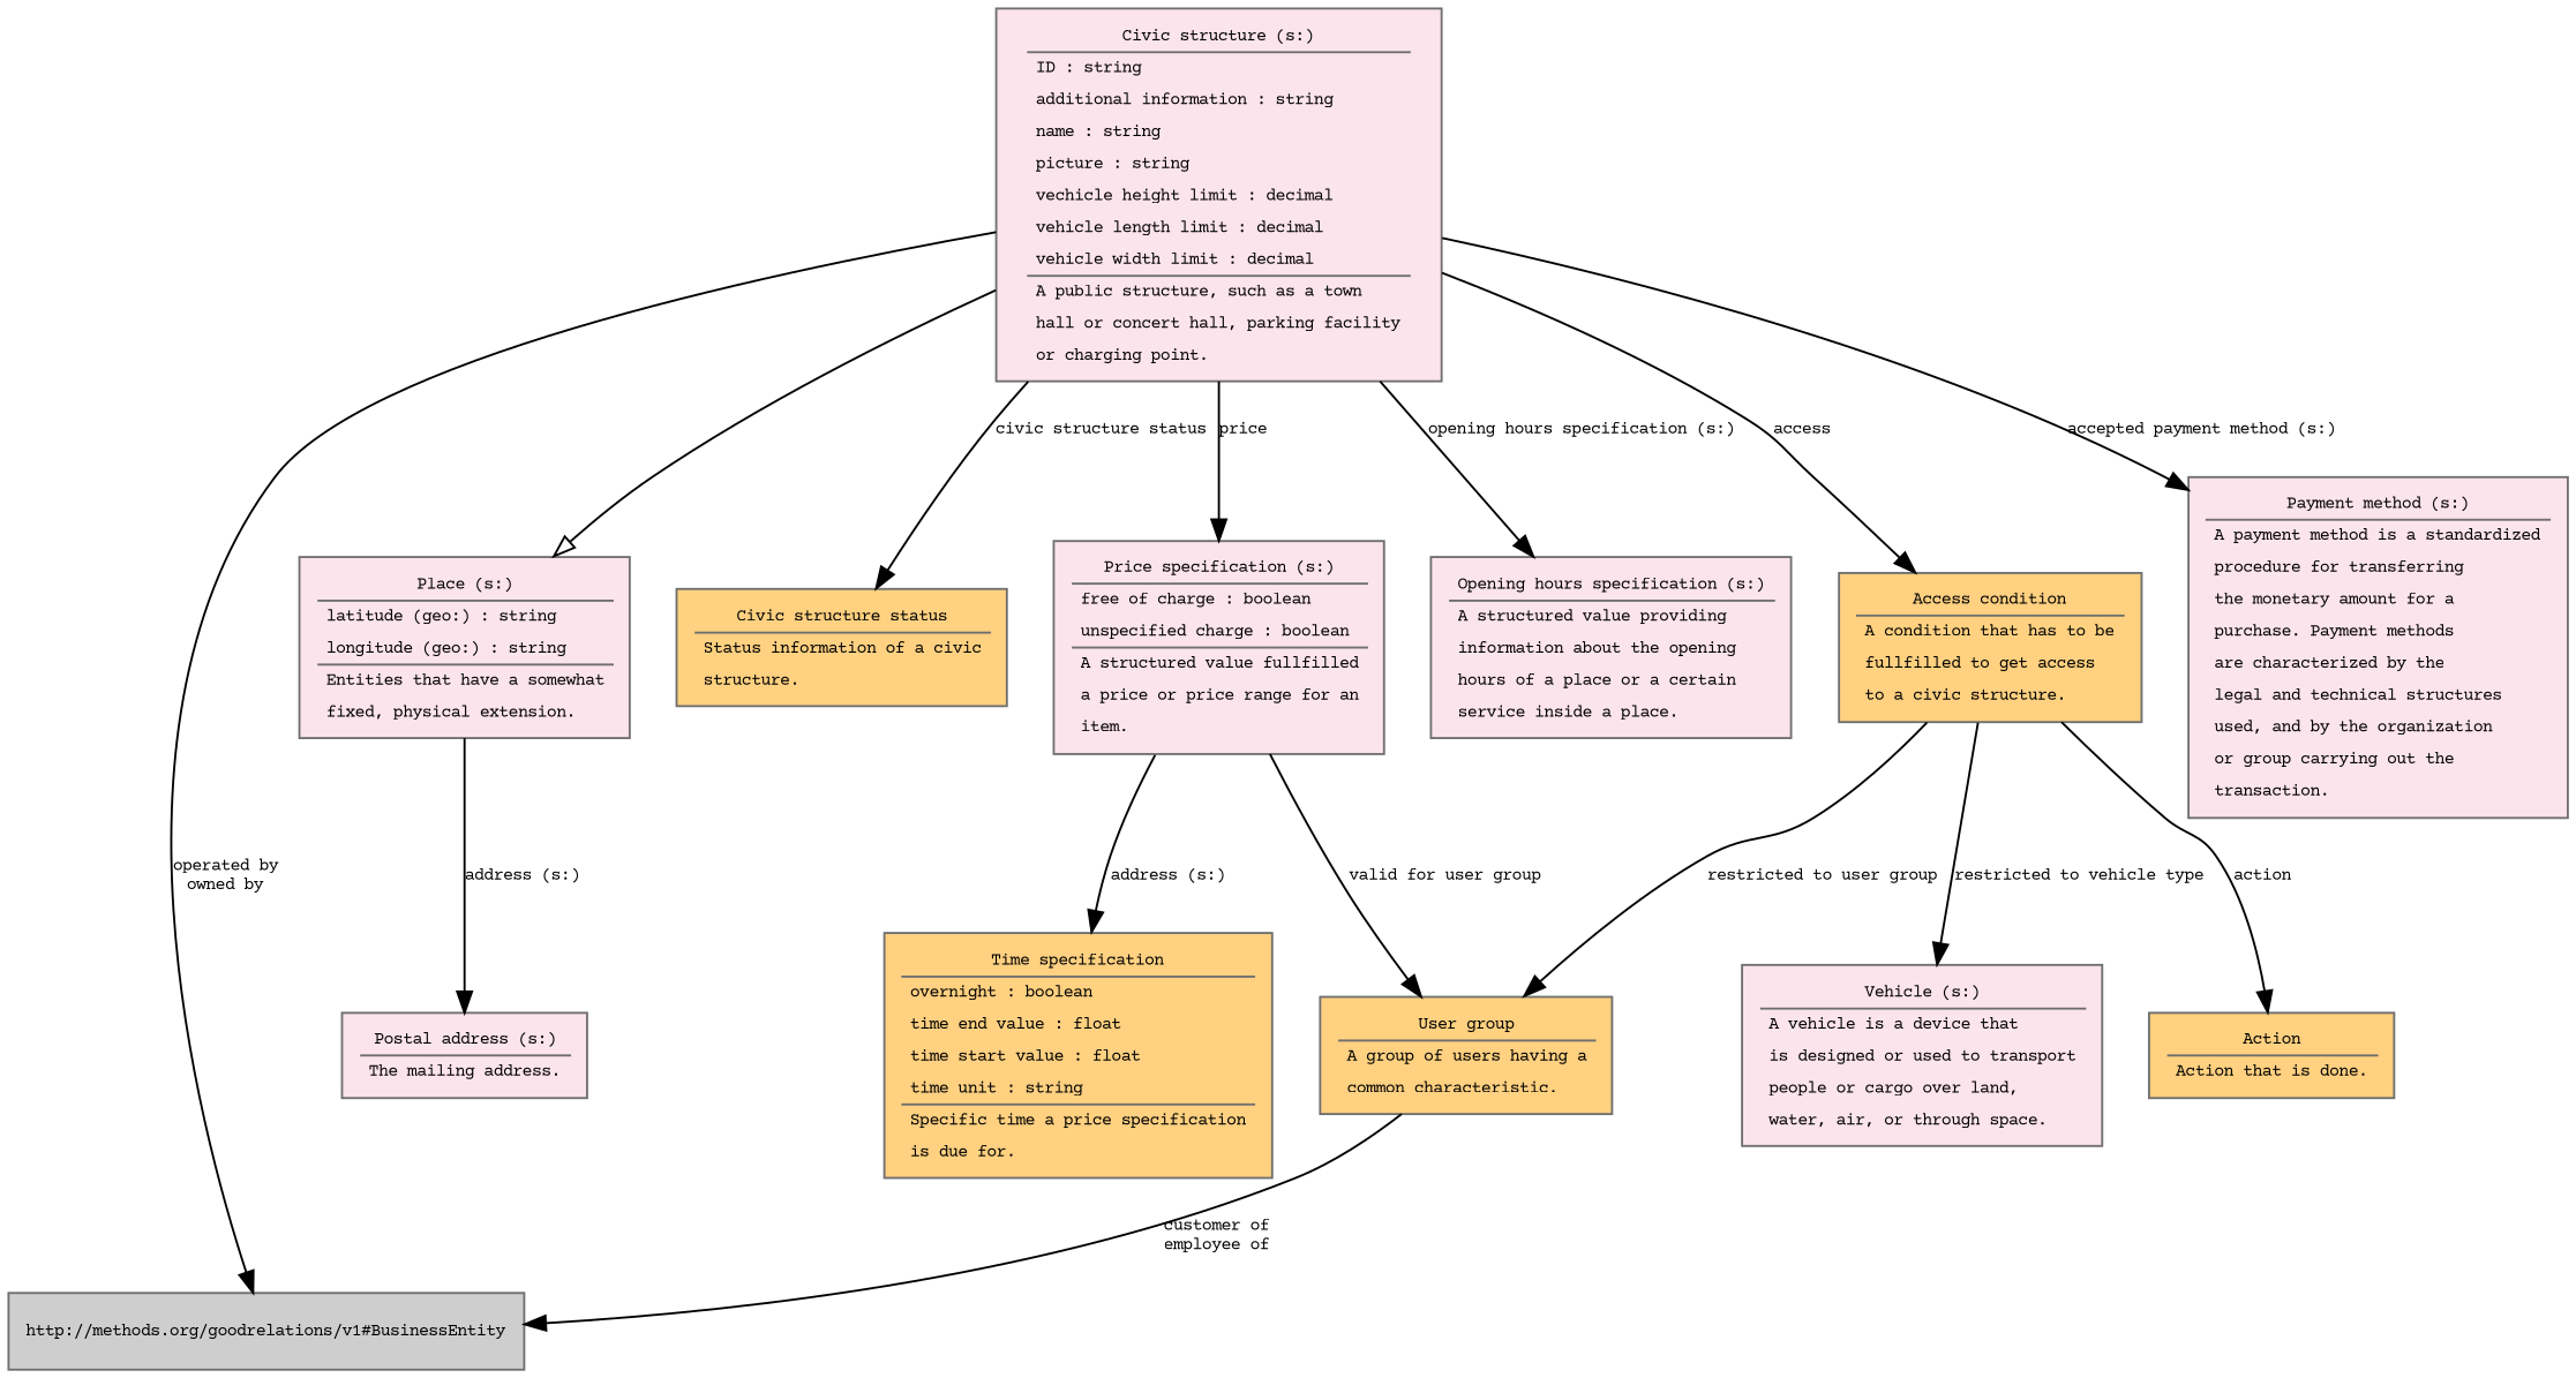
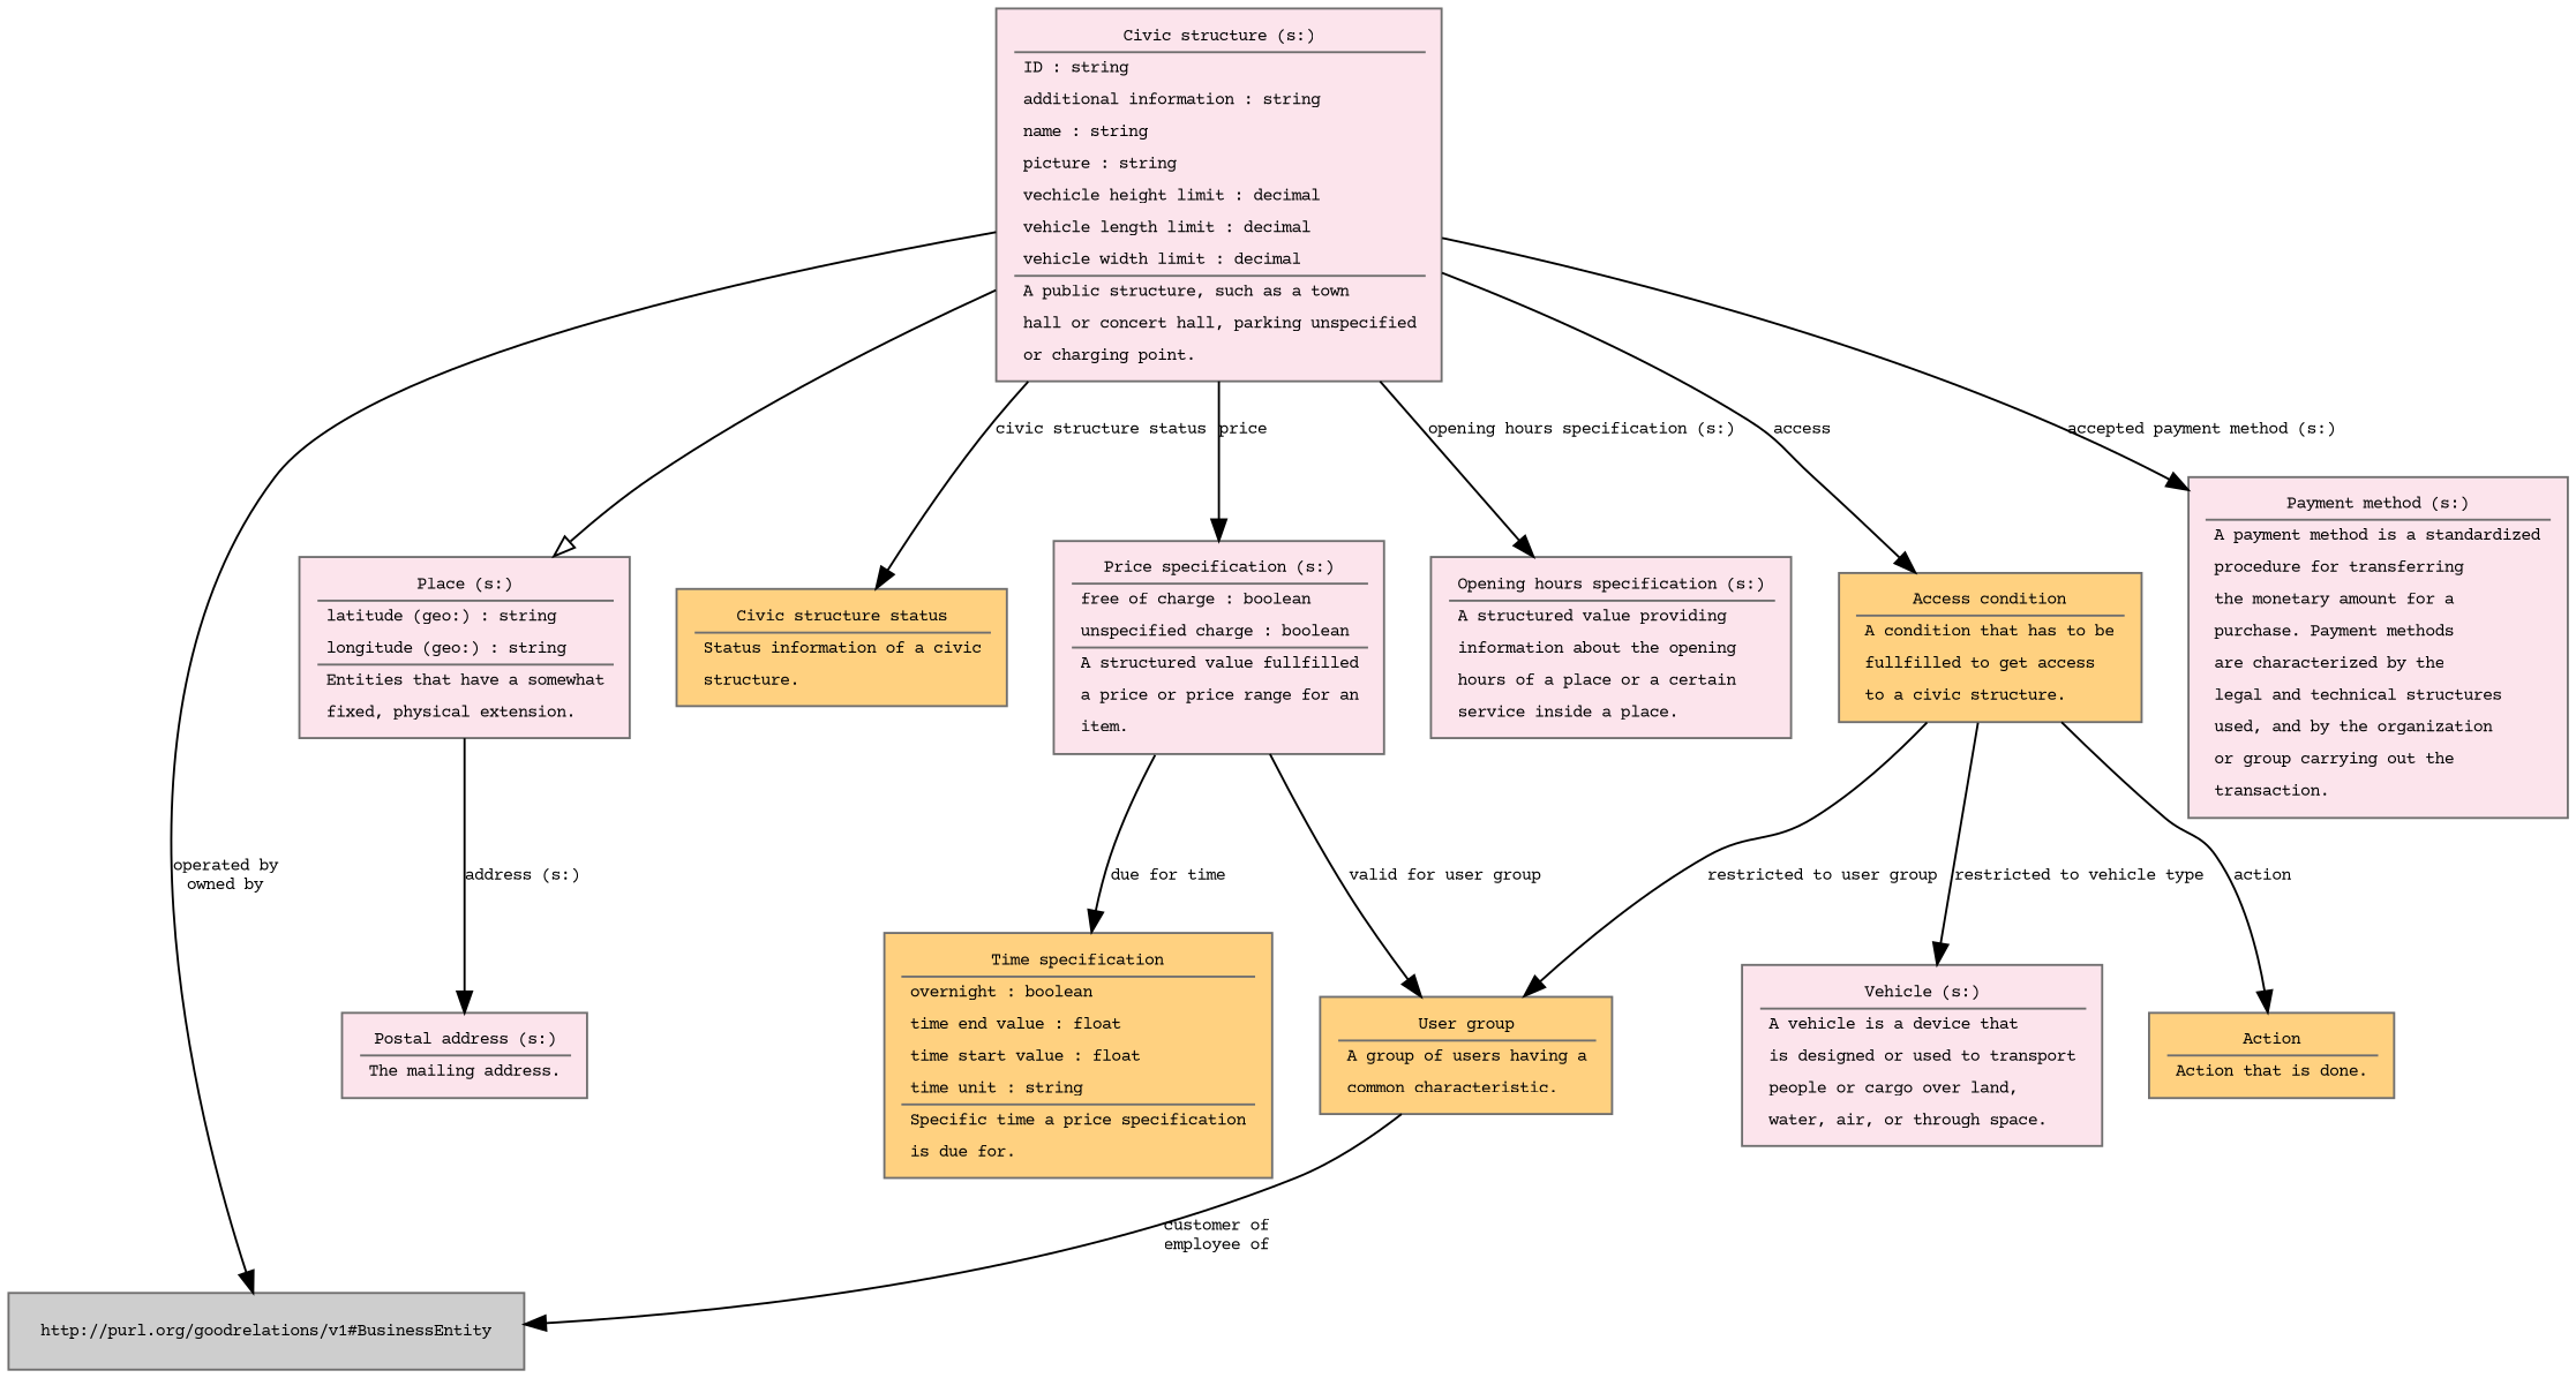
  digraph {
    fontname="Courier Prime"
    fontsize=8
    forcelabels=true
    nodesep=0.3
    rankdir=TB
    node [color="#706f6f" fillcolor="#FCE4EC" fontcolor="#000000" fontname="Courier Prime" fontsize=8 shape=rect style=filled]
    edge [fontname="Courier Prime" fontsize=8]
    n1 [label=<<TABLE border="0"><TR><TD ALIGN="CENTER" HREF="http://schema.org/PriceSpecification">Price specification (s:)</TD></TR><HR/><TR><TD ALIGN="LEFT" HREF="http://schema.mobivoc.org/freeOfCharge">free of charge : boolean</TD></TR><TR><TD ALIGN="LEFT" HREF="http://schema.mobivoc.org/unspecifiedCharge">unspecified charge : boolean</TD></TR><HR/><TR><TD ALIGN="LEFT">A structured value fullfilled</TD></TR><TR><TD ALIGN="LEFT">a price or price range for an</TD></TR><TR><TD ALIGN="LEFT">item.</TD></TR></TABLE>>]
    n2 [fillcolor="#FFD180" label=<<TABLE border="0"><TR><TD ALIGN="CENTER" HREF="http://schema.mobivoc.org/UserGroup">User group</TD></TR><HR/><TR><TD ALIGN="LEFT">A group of users having a</TD></TR><TR><TD ALIGN="LEFT">common characteristic.</TD></TR></TABLE>>]
    n3 [fillcolor="#FFD180" label=<<TABLE border="0"><TR><TD ALIGN="CENTER" HREF="http://schema.mobivoc.org/TimeSpecification">Time specification</TD></TR><HR/><TR><TD ALIGN="LEFT" HREF="http://schema.mobivoc.org/overnight">overnight : boolean</TD></TR><TR><TD ALIGN="LEFT" HREF="http://schema.mobivoc.org/timeEndValue">time end value : float</TD></TR><TR><TD ALIGN="LEFT" HREF="http://schema.mobivoc.org/timeStartValue">time start value : float</TD></TR><TR><TD ALIGN="LEFT" HREF="http://schema.mobivoc.org/timeUnit">time unit : string</TD></TR><HR/><TR><TD ALIGN="LEFT">Specific time a price specification</TD></TR><TR><TD ALIGN="LEFT">is due for.</TD></TR></TABLE>>]
    n4 [label=<<TABLE border="0"><TR><TD ALIGN="CENTER" HREF="http://schema.org/Vehicle">Vehicle (s:)</TD></TR><HR/><TR><TD ALIGN="LEFT">A vehicle is a device that</TD></TR><TR><TD ALIGN="LEFT">is designed or used to transport</TD></TR><TR><TD ALIGN="LEFT">people or cargo over land,</TD></TR><TR><TD ALIGN="LEFT">water, air, or through space.</TD></TR></TABLE>>]
-   "http://purl.org/goodrelations/v1#BusinessEntity" [fillcolor="#CECECE" fontcolor=black label="http://methods.org/goodrelations/v1#BusinessEntity"]
+   "http://purl.org/goodrelations/v1#BusinessEntity" [fillcolor="#CECECE" fontcolor=black]
    n6 [fillcolor="#FFD180" label=<<TABLE border="0"><TR><TD ALIGN="CENTER" HREF="http://schema.mobivoc.org/CivicStructureStatus">Civic structure status</TD></TR><HR/><TR><TD ALIGN="LEFT">Status information of a civic</TD></TR><TR><TD ALIGN="LEFT">structure.</TD></TR></TABLE>>]
    n7 [label=<<TABLE border="0"><TR><TD ALIGN="CENTER" HREF="http://schema.org/Place">Place (s:)</TD></TR><HR/><TR><TD ALIGN="LEFT" HREF="http://www.w3.org/2003/01/geo/wgs84_pos#lat">latitude (geo:) : string</TD></TR><TR><TD ALIGN="LEFT" HREF="http://www.w3.org/2003/01/geo/wgs84_pos#long">longitude (geo:) : string</TD></TR><HR/><TR><TD ALIGN="LEFT">Entities that have a somewhat</TD></TR><TR><TD ALIGN="LEFT">fixed, physical extension.</TD></TR></TABLE>>]
    n8 [label=<<TABLE border="0"><TR><TD ALIGN="CENTER" HREF="http://schema.org/PostalAddress">Postal address (s:)</TD></TR><HR/><TR><TD ALIGN="LEFT">The mailing address.</TD></TR></TABLE>>]
    n9 [fillcolor="#FFD180" label=<<TABLE border="0"><TR><TD ALIGN="CENTER" HREF="http://schema.mobivoc.org/Action">Action</TD></TR><HR/><TR><TD ALIGN="LEFT">Action that is done.</TD></TR></TABLE>>]
    n10 [label=<<TABLE border="0"><TR><TD ALIGN="CENTER" HREF="http://schema.org/OpeningHoursSpecification">Opening hours specification (s:)</TD></TR><HR/><TR><TD ALIGN="LEFT">A structured value providing</TD></TR><TR><TD ALIGN="LEFT">information about the opening</TD></TR><TR><TD ALIGN="LEFT">hours of a place or a certain</TD></TR><TR><TD ALIGN="LEFT">service inside a place.</TD></TR></TABLE>>]
    n11 [fillcolor="#FFD180" label=<<TABLE border="0"><TR><TD ALIGN="CENTER" HREF="http://schema.mobivoc.org/AccessCondition">Access condition</TD></TR><HR/><TR><TD ALIGN="LEFT">A condition that has to be</TD></TR><TR><TD ALIGN="LEFT">fullfilled to get access</TD></TR><TR><TD ALIGN="LEFT">to a civic structure.</TD></TR></TABLE>>]
-   n12 [label=<<TABLE border="0"><TR><TD ALIGN="CENTER" HREF="http://schema.org/CivicStructure">Civic structure (s:)</TD></TR><HR/><TR><TD ALIGN="LEFT" HREF="http://schema.mobivoc.org/id">ID : string</TD></TR><TR><TD ALIGN="LEFT" HREF="http://schema.mobivoc.org/additionalInformation">additional information : string</TD></TR><TR><TD ALIGN="LEFT" HREF="http://schema.mobivoc.org/name">name : string</TD></TR><TR><TD ALIGN="LEFT" HREF="http://schema.mobivoc.org/picture">picture : string</TD></TR><TR><TD ALIGN="LEFT" HREF="http://schema.mobivoc.org/vehicleHeightLimitInM">vechicle height limit : decimal</TD></TR><TR><TD ALIGN="LEFT" HREF="http://schema.mobivoc.org/vehicleLengthLimitInM">vehicle length limit : decimal</TD></TR><TR><TD ALIGN="LEFT" HREF="http://schema.mobivoc.org/vehicleWidthLimitInM">vehicle width limit : decimal</TD></TR><HR/><TR><TD ALIGN="LEFT">A public structure, such as a town</TD></TR><TR><TD ALIGN="LEFT">hall or concert hall, parking facility</TD></TR><TR><TD ALIGN="LEFT">or charging point.</TD></TR></TABLE>>]
+   n12 [label=<<TABLE border="0"><TR><TD ALIGN="CENTER" HREF="http://schema.org/CivicStructure">Civic structure (s:)</TD></TR><HR/><TR><TD ALIGN="LEFT" HREF="http://schema.mobivoc.org/id">ID : string</TD></TR><TR><TD ALIGN="LEFT" HREF="http://schema.mobivoc.org/additionalInformation">additional information : string</TD></TR><TR><TD ALIGN="LEFT" HREF="http://schema.mobivoc.org/name">name : string</TD></TR><TR><TD ALIGN="LEFT" HREF="http://schema.mobivoc.org/picture">picture : string</TD></TR><TR><TD ALIGN="LEFT" HREF="http://schema.mobivoc.org/vehicleHeightLimitInM">vechicle height limit : decimal</TD></TR><TR><TD ALIGN="LEFT" HREF="http://schema.mobivoc.org/vehicleLengthLimitInM">vehicle length limit : decimal</TD></TR><TR><TD ALIGN="LEFT" HREF="http://schema.mobivoc.org/vehicleWidthLimitInM">vehicle width limit : decimal</TD></TR><HR/><TR><TD ALIGN="LEFT">A public structure, such as a town</TD></TR><TR><TD ALIGN="LEFT">hall or concert hall, parking unspecified</TD></TR><TR><TD ALIGN="LEFT">or charging point.</TD></TR></TABLE>>]
    n13 [label=<<TABLE border="0"><TR><TD ALIGN="CENTER" HREF="http://schema.org/PaymentMethod">Payment method (s:)</TD></TR><HR/><TR><TD ALIGN="LEFT">A payment method is a standardized</TD></TR><TR><TD ALIGN="LEFT">procedure for transferring</TD></TR><TR><TD ALIGN="LEFT">the monetary amount for a</TD></TR><TR><TD ALIGN="LEFT">purchase. Payment methods</TD></TR><TR><TD ALIGN="LEFT">are characterized by the</TD></TR><TR><TD ALIGN="LEFT">legal and technical structures</TD></TR><TR><TD ALIGN="LEFT">used, and by the organization</TD></TR><TR><TD ALIGN="LEFT">or group carrying out the</TD></TR><TR><TD ALIGN="LEFT">transaction.</TD></TR></TABLE>>]
    n1 -> n2 [label="valid for user group"]
-   n1 -> n3 [label="address (s:)"]
+   n1 -> n3 [label="due for time"]
    n2 -> "http://purl.org/goodrelations/v1#BusinessEntity" [label="customer of\nemployee of"]
    n7 -> n8 [label="address (s:)"]
    n11 -> n2 [label="restricted to user group"]
    n11 -> n4 [label="restricted to vehicle type"]
    n11 -> n9 [label=action]
    n12 -> n1 [label=price]
    n12 -> "http://purl.org/goodrelations/v1#BusinessEntity" [label="operated by\nowned by"]
    n12 -> n6 [label="civic structure status"]
    n12 -> n7 [arrowhead=empty]
    n12 -> n10 [label="opening hours specification (s:)"]
    n12 -> n11 [label=access]
    n12 -> n13 [label="accepted payment method (s:)"]
  }
